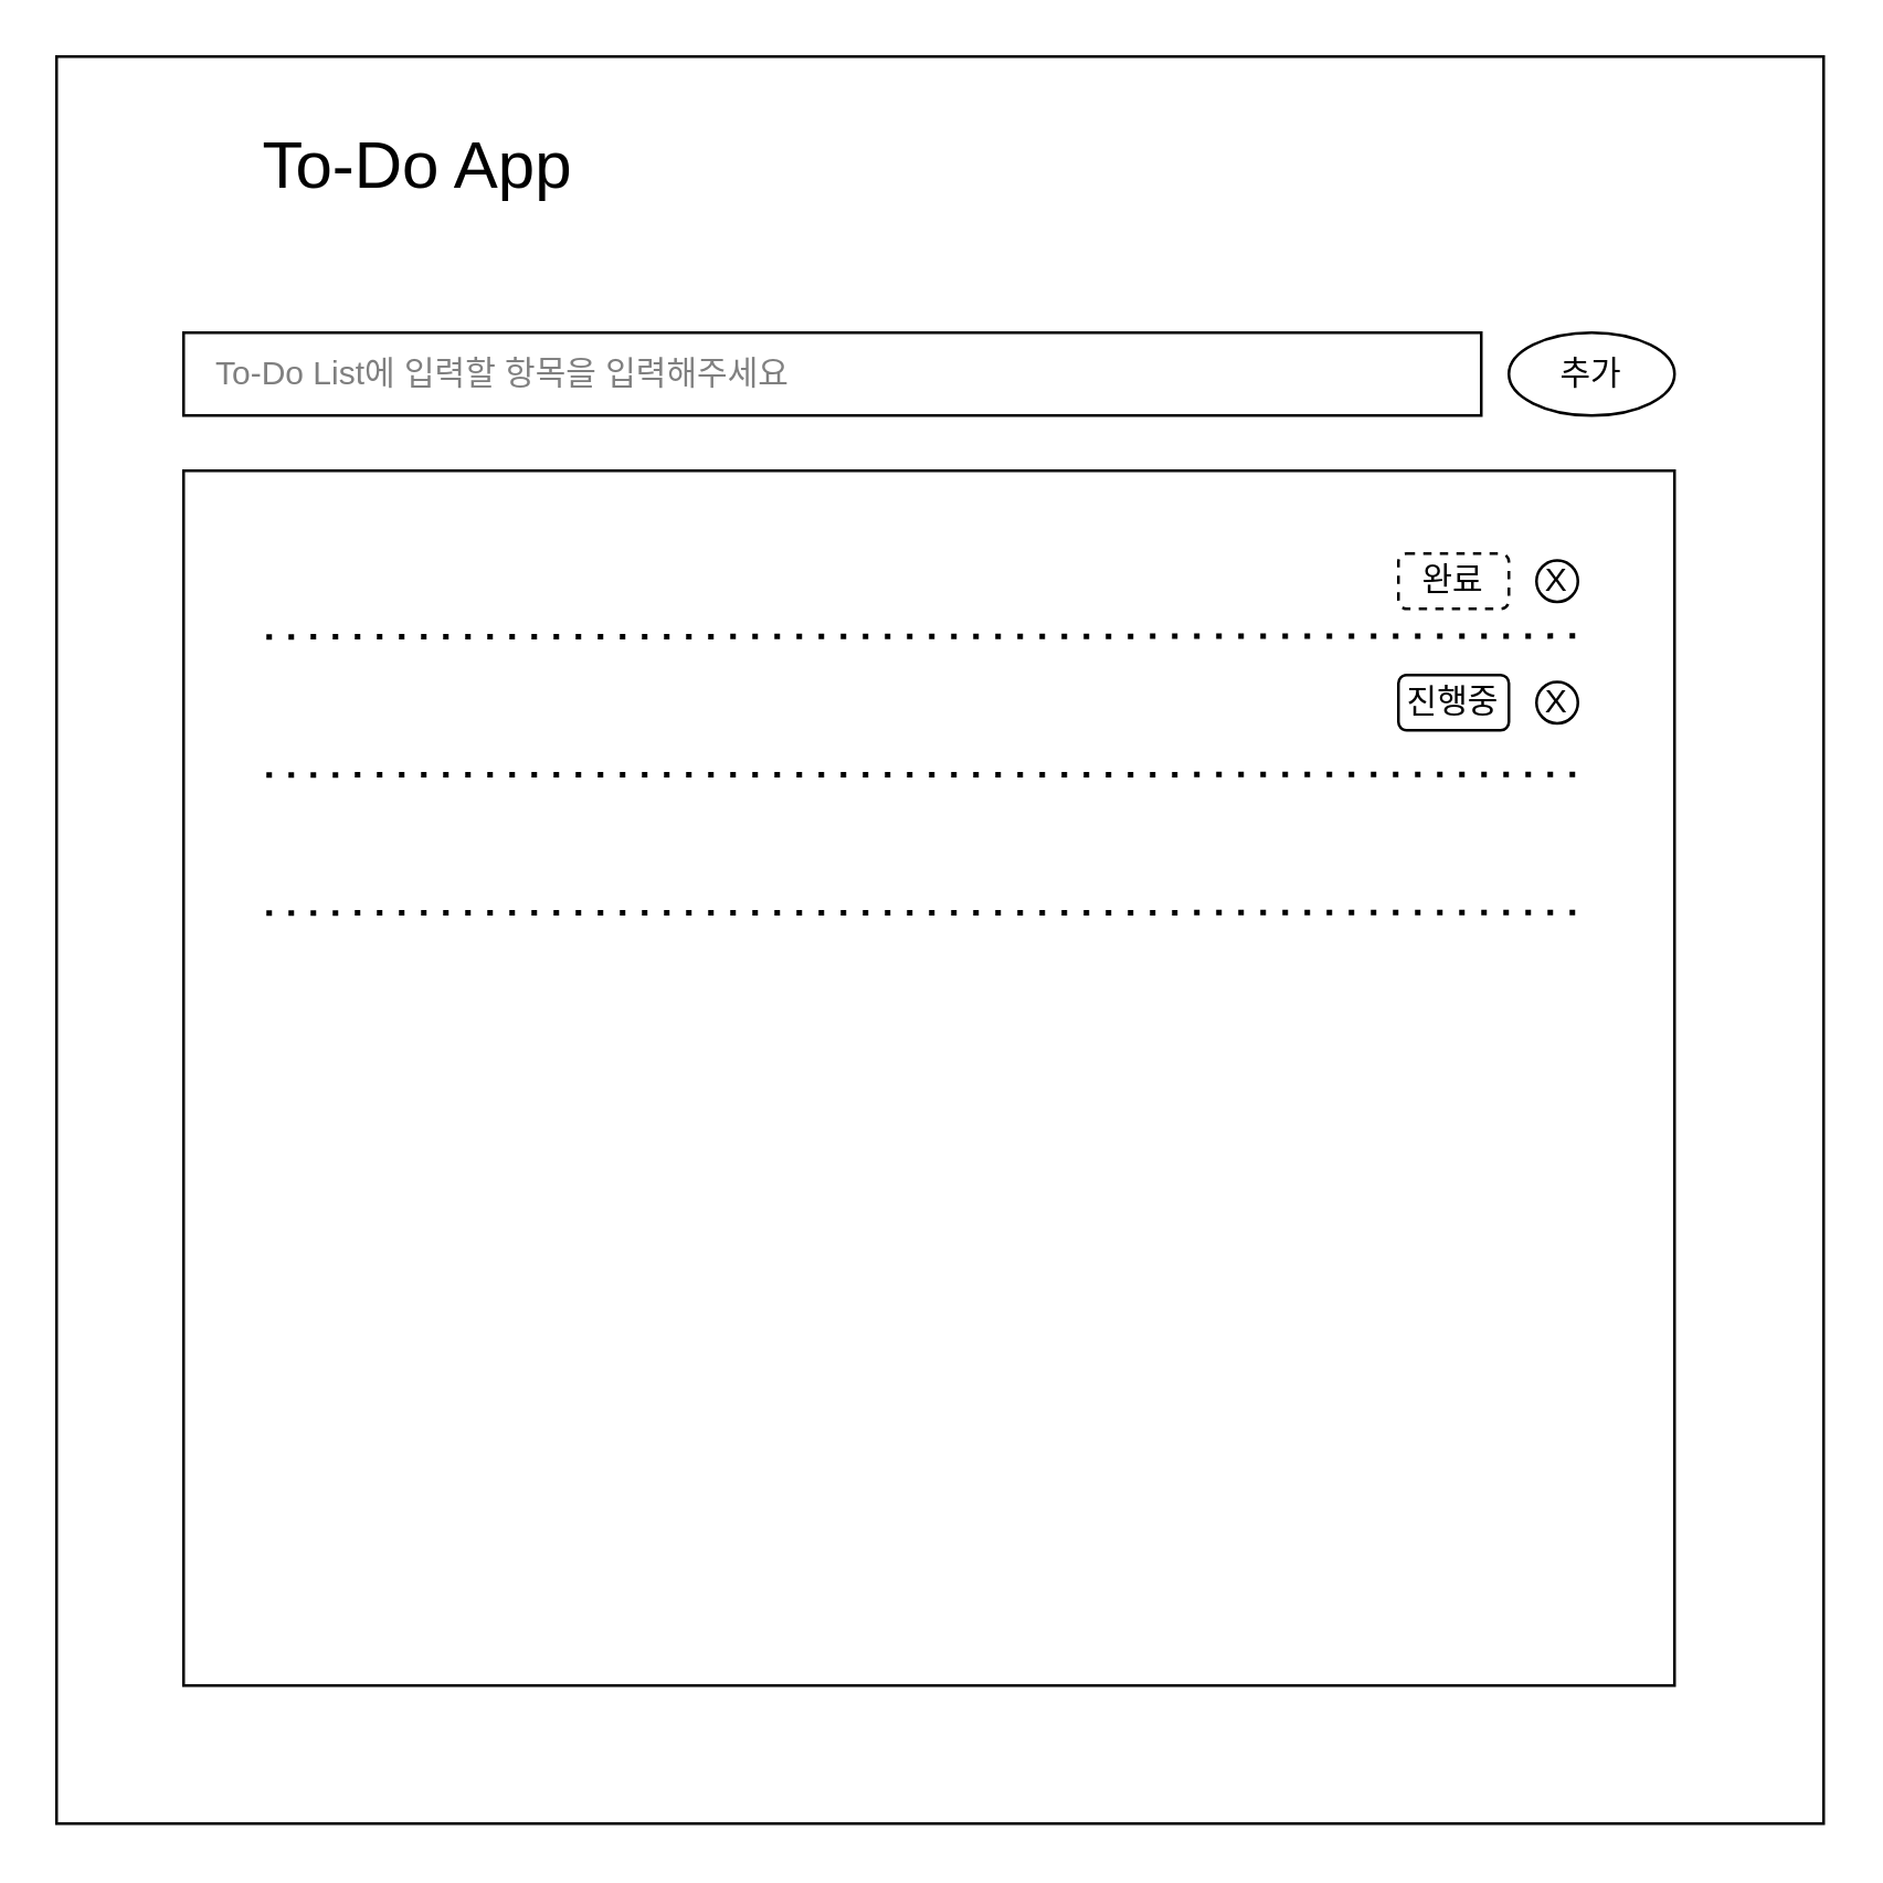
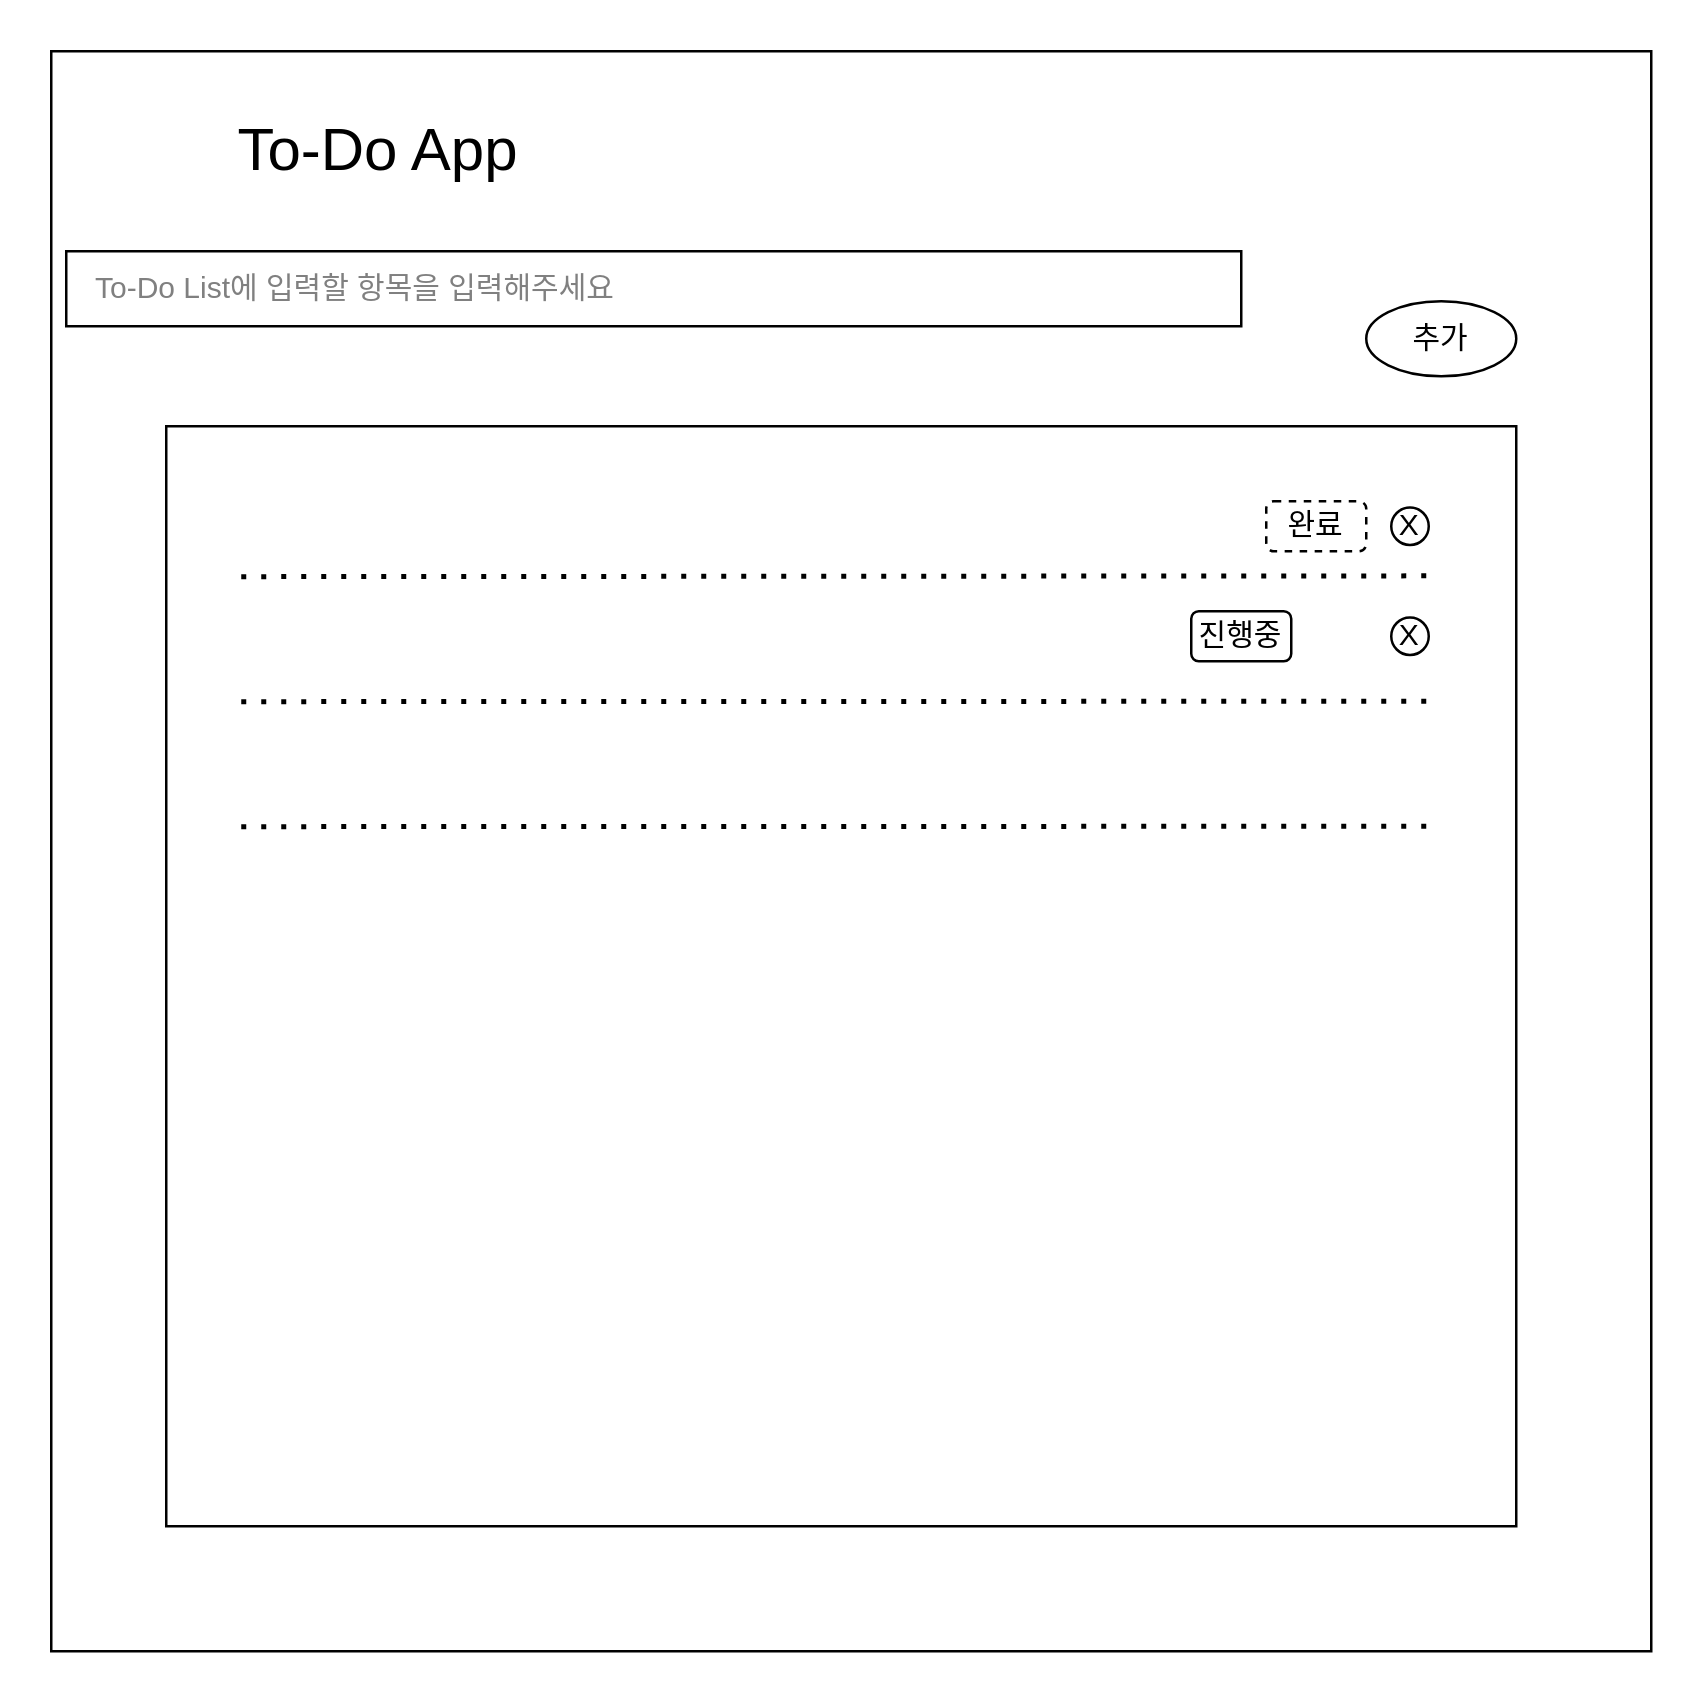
  <mxCell id="0" />
  <mxCell id="1" parent="0" />
  <mxCell id="2" value="" style="whiteSpace=wrap;html=1;aspect=fixed;" vertex="1" parent="1"><mxGeometry x="20" y="20" width="640" height="640" as="geometry" /></mxCell>
  <mxCell id="3" value="&lt;font style=&quot;font-size: 24px;&quot;&gt;To-Do App&lt;/font&gt;" style="rounded=0;whiteSpace=wrap;html=1;strokeColor=none;" vertex="1" parent="1"><mxGeometry x="86" y="30" width="130" height="60" as="geometry" /></mxCell>
- <mxCell id="4" value="To-Do List에 입력할 항목을 입력해주세요" style="rounded=0;whiteSpace=wrap;html=1;align=left;spacingLeft=10;fontColor=#808080;" vertex="1" parent="1"><mxGeometry x="66" y="120" width="470" height="30" as="geometry" /></mxCell>
+ <mxCell id="4" value="To-Do List에 입력할 항목을 입력해주세요" style="rounded=0;whiteSpace=wrap;html=1;align=left;spacingLeft=10;fontColor=#808080;" vertex="1" parent="1"><mxGeometry x="26" y="100" width="470" height="30" as="geometry" /></mxCell>
  <mxCell id="5" value="추가" style="ellipse;whiteSpace=wrap;html=1;" vertex="1" parent="1"><mxGeometry x="546" y="120" width="60" height="30" as="geometry" /></mxCell>
  <mxCell id="6" value="" style="rounded=0;whiteSpace=wrap;html=1;" vertex="1" parent="1"><mxGeometry x="66" y="170" width="540" height="440" as="geometry" /></mxCell>
  <mxCell id="7" value="" style="endArrow=none;dashed=1;html=1;dashPattern=1 3;strokeWidth=2;rounded=0;entryX=0.944;entryY=0.136;entryDx=0;entryDy=0;entryPerimeter=0;exitX=0.833;exitY=0.136;exitDx=0;exitDy=0;exitPerimeter=0;" edge="1" parent="1" target="6"><mxGeometry width="50" height="50" relative="1" as="geometry"><mxPoint x="96" y="230.16" as="sourcePoint" /><mxPoint x="495.6" y="229.84" as="targetPoint" /></mxGeometry></mxCell>
  <mxCell id="8" value="" style="endArrow=none;dashed=1;html=1;dashPattern=1 3;strokeWidth=2;rounded=0;entryX=0.944;entryY=0.136;entryDx=0;entryDy=0;entryPerimeter=0;exitX=0.833;exitY=0.136;exitDx=0;exitDy=0;exitPerimeter=0;" edge="1" parent="1"><mxGeometry width="50" height="50" relative="1" as="geometry"><mxPoint x="96" y="280.16" as="sourcePoint" /><mxPoint x="576" y="280" as="targetPoint" /></mxGeometry></mxCell>
  <mxCell id="9" value="" style="endArrow=none;dashed=1;html=1;dashPattern=1 3;strokeWidth=2;rounded=0;entryX=0.944;entryY=0.136;entryDx=0;entryDy=0;entryPerimeter=0;exitX=0.833;exitY=0.136;exitDx=0;exitDy=0;exitPerimeter=0;" edge="1" parent="1"><mxGeometry width="50" height="50" relative="1" as="geometry"><mxPoint x="96" y="330.16" as="sourcePoint" /><mxPoint x="576" y="330" as="targetPoint" /></mxGeometry></mxCell>
  <mxCell id="10" value="완료" style="rounded=1;whiteSpace=wrap;html=1;dashed=1;" vertex="1" parent="1"><mxGeometry x="506" y="200" width="40" height="20" as="geometry" /></mxCell>
  <mxCell id="11" value="X" style="ellipse;whiteSpace=wrap;html=1;aspect=fixed;" vertex="1" parent="1"><mxGeometry x="556" y="202.5" width="15" height="15" as="geometry" /></mxCell>
- <mxCell id="12" value="진행중" style="rounded=1;whiteSpace=wrap;html=1;" vertex="1" parent="1"><mxGeometry x="506" y="244" width="40" height="20" as="geometry" /></mxCell>
+ <mxCell id="12" value="진행중" style="rounded=1;whiteSpace=wrap;html=1;" vertex="1" parent="1"><mxGeometry x="476" y="244" width="40" height="20" as="geometry" /></mxCell>
  <mxCell id="13" value="X" style="ellipse;whiteSpace=wrap;html=1;aspect=fixed;" vertex="1" parent="1"><mxGeometry x="556" y="246.5" width="15" height="15" as="geometry" /></mxCell>
